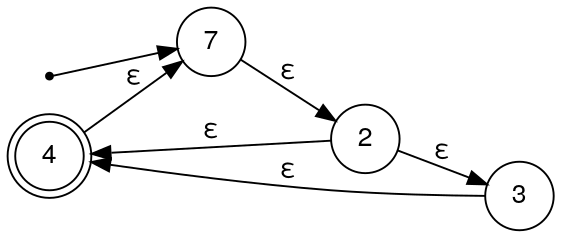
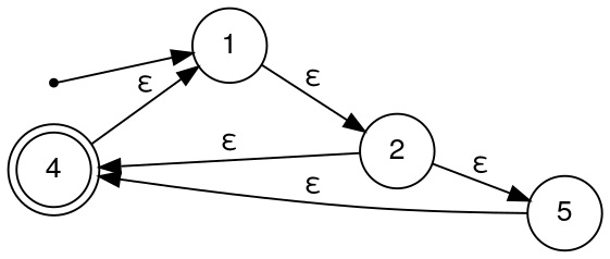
  digraph {
    fontname="Helvetica,Arial,sans-serif"
    ordering=in
    rankdir=LR
    node [fontname="Helvetica,Arial,sans-serif" shape=circle]
    edge [fontname="Helvetica,Arial,sans-serif"]
    4 [shape=doublecircle]
-   1 [label=7]
+   1
    2
    ENTRY [shape=point]
-   3
+   3 [label=5]
    4 -> 1 [label="ε"]
    1 -> 2 [label="ε"]
    2 -> 4 [label="ε"]
    2 -> 3 [label="ε"]
    ENTRY -> 1
    3 -> 4 [label="ε"]
  }
